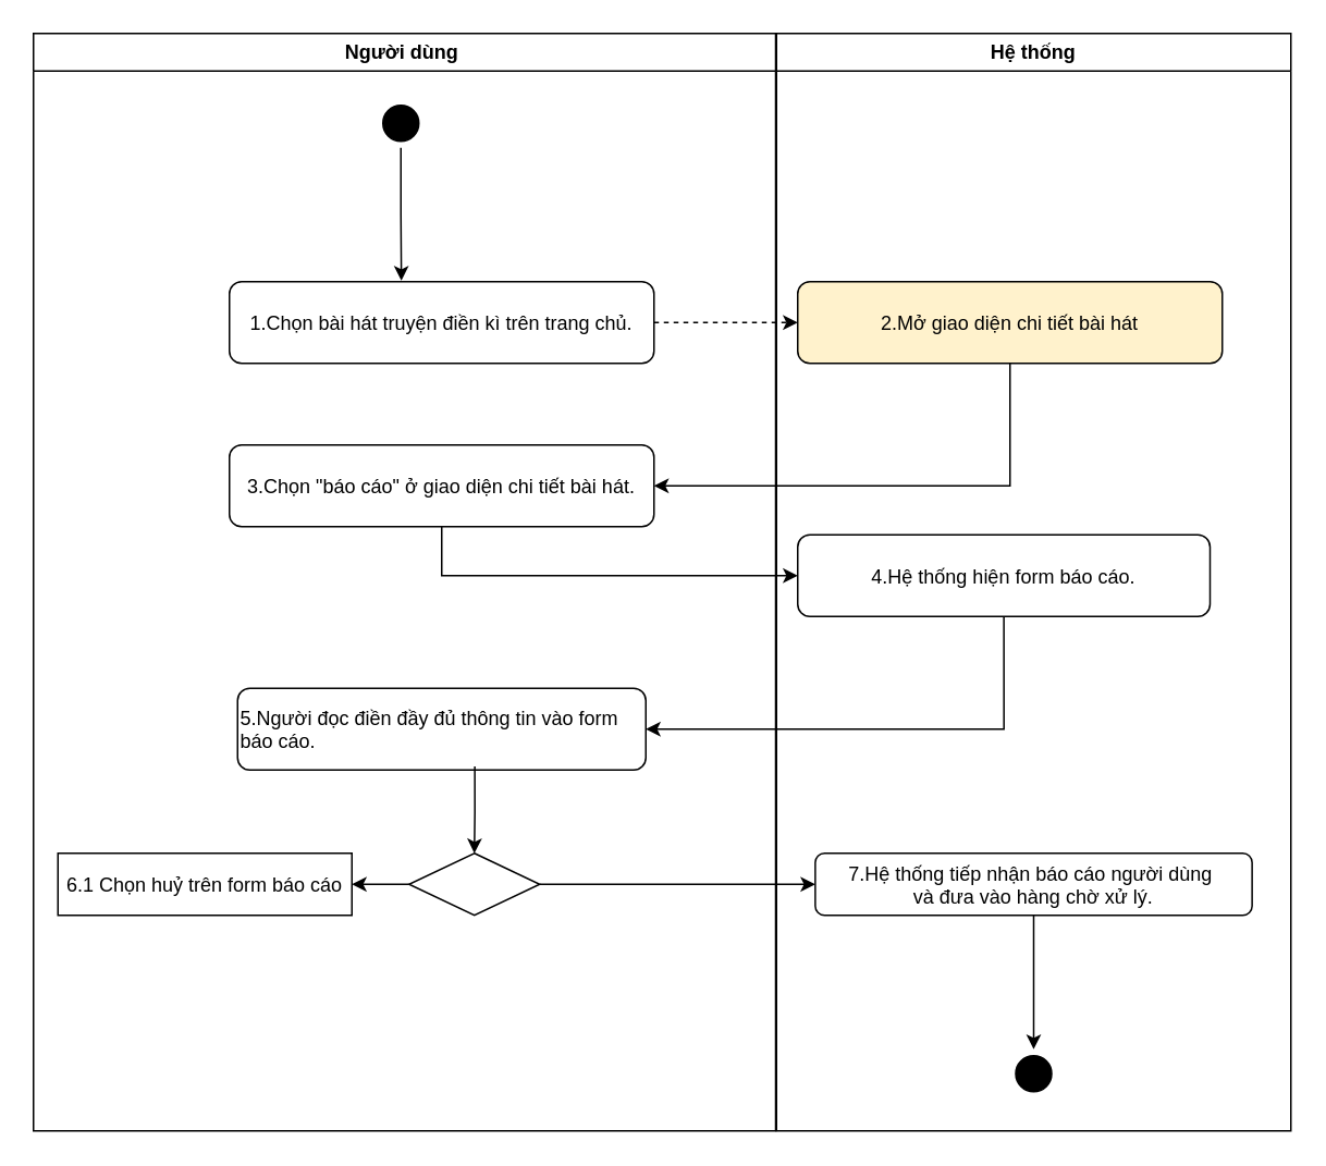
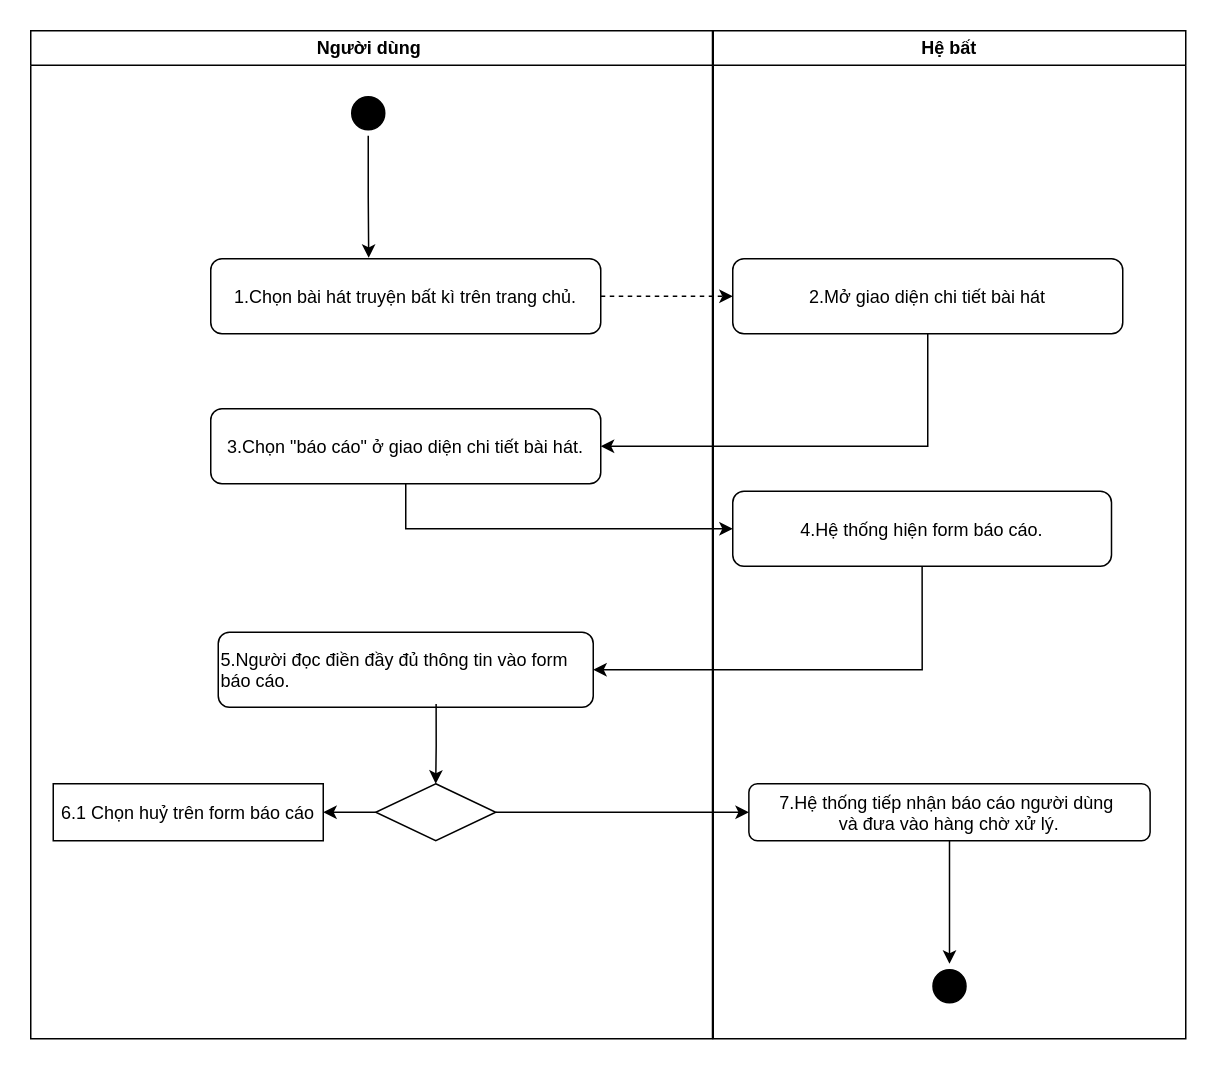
  <mxCell id="0" />
  <mxCell id="1" parent="0" />
  <mxCell id="2" value="Người dùng " style="swimlane;whiteSpace=wrap" parent="1" vertex="1"><mxGeometry x="20" y="20" width="454.5" height="672" as="geometry" /></mxCell>
  <mxCell id="3" value="" style="ellipse;shape=startState;fillColor=#000000;strokeColor=#000000;" parent="2" vertex="1"><mxGeometry x="210" y="40" width="30" height="30" as="geometry" /></mxCell>
  <mxCell id="4" value="3.Chọn &quot;báo cáo&quot; ở giao diện chi tiết bài hát." style="rounded=1;" parent="2" vertex="1"><mxGeometry x="120" y="252" width="260" height="50" as="geometry" /></mxCell>
  <mxCell id="5" value="5.Người đọc điền đầy đủ thông tin vào form &#10;báo cáo." style="rounded=1;align=left;" parent="2" vertex="1"><mxGeometry x="125" y="401" width="250" height="50" as="geometry" /></mxCell>
  <mxCell id="6" style="edgeStyle=orthogonalEdgeStyle;rounded=0;orthogonalLoop=1;jettySize=auto;html=1;exitX=0;exitY=0.5;exitDx=0;exitDy=0;entryX=1;entryY=0.5;entryDx=0;entryDy=0;" parent="2" source="7" target="8" edge="1"><mxGeometry relative="1" as="geometry"><mxPoint x="170" y="521" as="targetPoint" /></mxGeometry></mxCell>
  <mxCell id="7" value="" style="rhombus;whiteSpace=wrap;html=1;" parent="2" vertex="1"><mxGeometry x="230" y="502" width="80" height="38" as="geometry" /></mxCell>
  <mxCell id="8" value="6.1 Chọn huỷ trên form báo cáo" style="rounded=0;" parent="2" vertex="1"><mxGeometry x="15" y="502" width="180" height="38" as="geometry" /></mxCell>
  <mxCell id="9" value="" style="edgeStyle=orthogonalEdgeStyle;rounded=0;orthogonalLoop=1;jettySize=auto;html=1;entryX=0.5;entryY=0;entryDx=0;entryDy=0;exitX=0.581;exitY=0.956;exitDx=0;exitDy=0;exitPerimeter=0;" parent="2" source="5" target="7" edge="1"><mxGeometry relative="1" as="geometry"><mxPoint x="270" y="402" as="sourcePoint" /><mxPoint x="260" y="510" as="targetPoint" /></mxGeometry></mxCell>
- <mxCell id="10" value="1.Chọn bài hát truyện điền kì trên trang chủ." style="rounded=1;" parent="2" vertex="1"><mxGeometry x="120" y="152" width="260" height="50" as="geometry" /></mxCell>
+ <mxCell id="10" value="1.Chọn bài hát truyện bất kì trên trang chủ." style="rounded=1;" parent="2" vertex="1"><mxGeometry x="120" y="152" width="260" height="50" as="geometry" /></mxCell>
  <mxCell id="11" style="edgeStyle=orthogonalEdgeStyle;rounded=0;orthogonalLoop=1;jettySize=auto;html=1;exitX=0.5;exitY=1;exitDx=0;exitDy=0;entryX=0.405;entryY=-0.012;entryDx=0;entryDy=0;entryPerimeter=0;" parent="2" source="3" target="10" edge="1"><mxGeometry relative="1" as="geometry" /></mxCell>
- <mxCell id="12" value="Hệ thống" style="swimlane;whiteSpace=wrap" parent="1" vertex="1"><mxGeometry x="475" y="20" width="315" height="672" as="geometry" /></mxCell>
+ <mxCell id="12" value="Hệ bất" style="swimlane;whiteSpace=wrap" parent="1" vertex="1"><mxGeometry x="475" y="20" width="315" height="672" as="geometry" /></mxCell>
  <mxCell id="13" value="4.Hệ thống hiện form báo cáo." style="rounded=1;align=center;" parent="12" vertex="1"><mxGeometry x="13" y="307" width="252.5" height="50" as="geometry" /></mxCell>
  <mxCell id="14" style="edgeStyle=orthogonalEdgeStyle;rounded=0;orthogonalLoop=1;jettySize=auto;html=1;exitX=0.5;exitY=1;exitDx=0;exitDy=0;entryX=0.5;entryY=0;entryDx=0;entryDy=0;" parent="12" source="15" target="16" edge="1"><mxGeometry relative="1" as="geometry" /></mxCell>
  <mxCell id="15" value="7.Hệ thống tiếp nhận báo cáo người dùng &#10;và đưa vào hàng chờ xử lý." style="rounded=1;" parent="12" vertex="1"><mxGeometry x="23.75" y="502" width="267.5" height="38" as="geometry" /></mxCell>
  <mxCell id="16" value="" style="ellipse;shape=startState;fillColor=#000000;strokeColor=#000000;" parent="12" vertex="1"><mxGeometry x="142.5" y="622" width="30" height="30" as="geometry" /></mxCell>
- <mxCell id="17" value="2.Mở giao diện chi tiết bài hát" style="rounded=1;fillColor=#fff2cc;" parent="12" vertex="1"><mxGeometry x="13" y="152" width="260" height="50" as="geometry" /></mxCell>
+ <mxCell id="17" value="2.Mở giao diện chi tiết bài hát" style="rounded=1;" parent="12" vertex="1"><mxGeometry x="13" y="152" width="260" height="50" as="geometry" /></mxCell>
  <mxCell id="18" style="edgeStyle=orthogonalEdgeStyle;rounded=0;orthogonalLoop=1;jettySize=auto;html=1;exitX=1;exitY=0.5;exitDx=0;exitDy=0;entryX=0;entryY=0.5;entryDx=0;entryDy=0;dashed=1;" parent="1" source="10" target="17" edge="1"><mxGeometry relative="1" as="geometry" /></mxCell>
  <mxCell id="19" style="edgeStyle=orthogonalEdgeStyle;rounded=0;orthogonalLoop=1;jettySize=auto;html=1;exitX=0.5;exitY=1;exitDx=0;exitDy=0;entryX=1;entryY=0.5;entryDx=0;entryDy=0;" parent="1" source="17" target="4" edge="1"><mxGeometry relative="1" as="geometry" /></mxCell>
  <mxCell id="20" style="edgeStyle=orthogonalEdgeStyle;rounded=0;orthogonalLoop=1;jettySize=auto;html=1;exitX=0.5;exitY=1;exitDx=0;exitDy=0;entryX=0;entryY=0.5;entryDx=0;entryDy=0;" parent="1" source="4" target="13" edge="1"><mxGeometry relative="1" as="geometry" /></mxCell>
  <mxCell id="21" style="edgeStyle=orthogonalEdgeStyle;rounded=0;orthogonalLoop=1;jettySize=auto;html=1;exitX=0.5;exitY=1;exitDx=0;exitDy=0;entryX=1;entryY=0.5;entryDx=0;entryDy=0;" parent="1" source="13" target="5" edge="1"><mxGeometry relative="1" as="geometry" /></mxCell>
  <mxCell id="22" style="edgeStyle=orthogonalEdgeStyle;rounded=0;orthogonalLoop=1;jettySize=auto;html=1;exitX=1;exitY=0.5;exitDx=0;exitDy=0;entryX=0;entryY=0.5;entryDx=0;entryDy=0;" parent="1" source="7" target="15" edge="1"><mxGeometry relative="1" as="geometry" /></mxCell>
